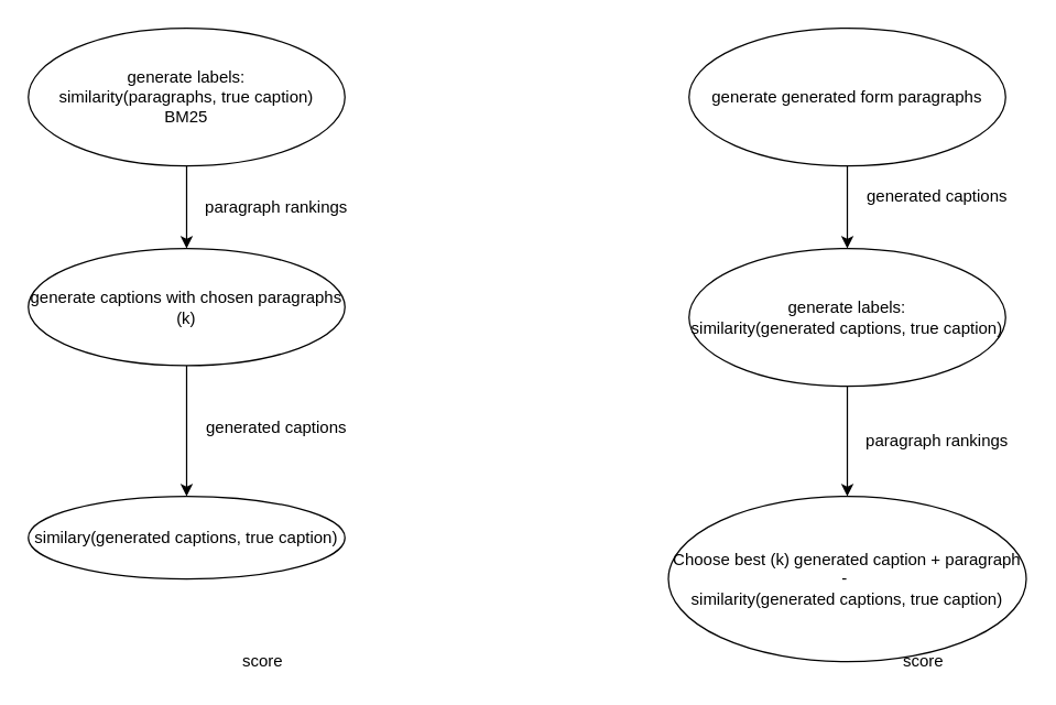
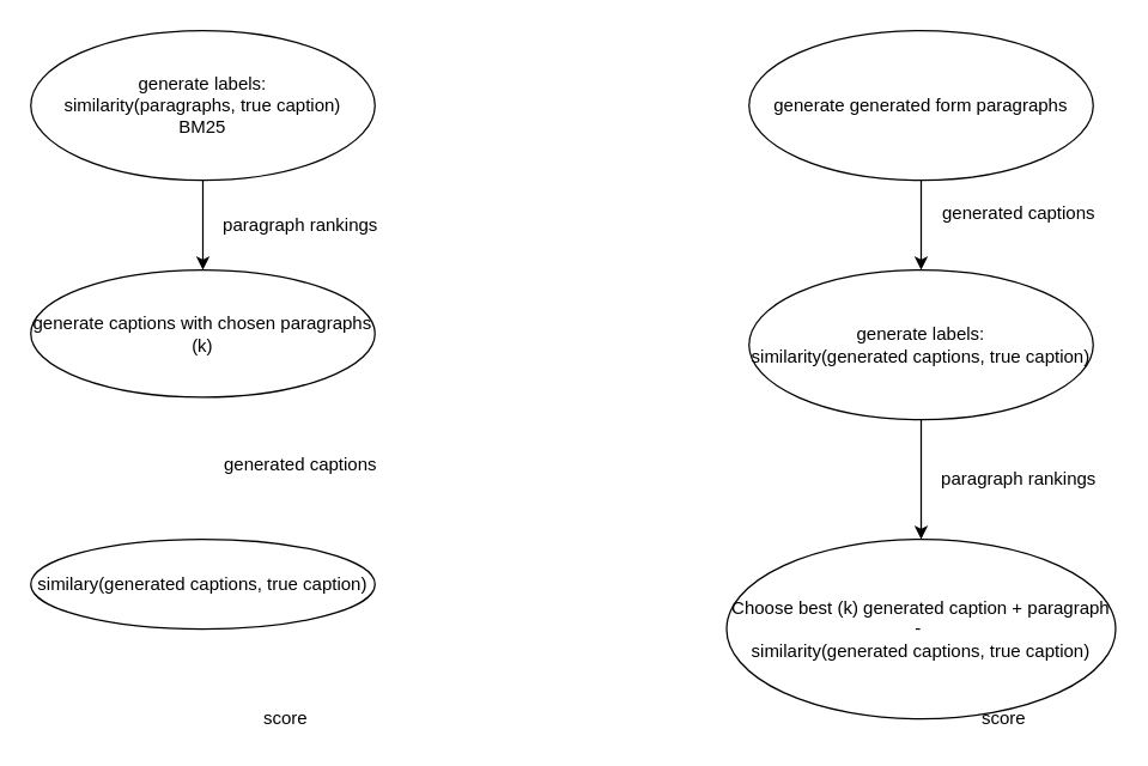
  <mxCell id="0" />
  <mxCell id="1" parent="0" />
  <mxCell id="2" value="" style="edgeStyle=orthogonalEdgeStyle;rounded=0;orthogonalLoop=1;jettySize=auto;html=1;" edge="1" parent="1" source="3" target="9"><mxGeometry relative="1" as="geometry" /></mxCell>
  <mxCell id="3" value="generate labels:&lt;br&gt;similarity(paragraphs, true caption)&lt;br&gt;BM25" style="ellipse;whiteSpace=wrap;html=1;" vertex="1" parent="1"><mxGeometry x="20" y="20" width="230" height="100" as="geometry" /></mxCell>
  <mxCell id="4" value="" style="edgeStyle=orthogonalEdgeStyle;rounded=0;orthogonalLoop=1;jettySize=auto;html=1;" edge="1" parent="1" source="5" target="13"><mxGeometry relative="1" as="geometry" /></mxCell>
  <mxCell id="5" value="generate labels:&lt;br&gt;similarity(generated captions, true caption)" style="ellipse;whiteSpace=wrap;html=1;" vertex="1" parent="1"><mxGeometry x="500" y="180" width="230" height="100" as="geometry" /></mxCell>
  <mxCell id="6" style="edgeStyle=orthogonalEdgeStyle;rounded=0;orthogonalLoop=1;jettySize=auto;html=1;exitX=0.5;exitY=1;exitDx=0;exitDy=0;" edge="1" parent="1" source="7" target="5"><mxGeometry relative="1" as="geometry" /></mxCell>
  <mxCell id="7" value="generate generated form paragraphs" style="ellipse;whiteSpace=wrap;html=1;" vertex="1" parent="1"><mxGeometry x="500" y="20" width="230" height="100" as="geometry" /></mxCell>
- <mxCell id="8" value="" style="edgeStyle=orthogonalEdgeStyle;rounded=0;orthogonalLoop=1;jettySize=auto;html=1;" edge="1" parent="1" source="9" target="11"><mxGeometry relative="1" as="geometry" /></mxCell>
  <mxCell id="9" value="generate captions with chosen paragraphs (k)" style="ellipse;whiteSpace=wrap;html=1;" vertex="1" parent="1"><mxGeometry x="20" y="180" width="230" height="85" as="geometry" /></mxCell>
  <mxCell id="10" value="paragraph rankings" style="text;html=1;align=center;verticalAlign=middle;resizable=0;points=[];autosize=1;" vertex="1" parent="1"><mxGeometry x="140" y="140" width="120" height="20" as="geometry" /></mxCell>
  <mxCell id="11" value="similary(generated captions, true caption)" style="ellipse;whiteSpace=wrap;html=1;" vertex="1" parent="1"><mxGeometry x="20" y="360" width="230" height="60" as="geometry" /></mxCell>
  <mxCell id="12" value="generated captions" style="text;html=1;align=center;verticalAlign=middle;resizable=0;points=[];autosize=1;" vertex="1" parent="1"><mxGeometry x="140" y="300" width="120" height="20" as="geometry" /></mxCell>
  <mxCell id="13" value="Choose best (k) generated caption + paragraph -&amp;nbsp;&lt;br&gt;similarity(generated captions, true caption)" style="ellipse;whiteSpace=wrap;html=1;" vertex="1" parent="1"><mxGeometry x="485" y="360" width="260" height="120" as="geometry" /></mxCell>
  <mxCell id="14" value="generated captions" style="text;html=1;align=center;verticalAlign=middle;resizable=0;points=[];autosize=1;" vertex="1" parent="1"><mxGeometry x="620" y="132" width="120" height="20" as="geometry" /></mxCell>
  <mxCell id="15" value="paragraph rankings" style="text;html=1;align=center;verticalAlign=middle;resizable=0;points=[];autosize=1;" vertex="1" parent="1"><mxGeometry x="620" y="310" width="120" height="20" as="geometry" /></mxCell>
  <mxCell id="16" value="score" style="text;html=1;align=center;verticalAlign=middle;resizable=0;points=[];autosize=1;" vertex="1" parent="1"><mxGeometry x="170" y="470" width="40" height="20" as="geometry" /></mxCell>
  <mxCell id="17" value="score" style="text;html=1;align=center;verticalAlign=middle;resizable=0;points=[];autosize=1;" vertex="1" parent="1"><mxGeometry x="650" y="470" width="40" height="20" as="geometry" /></mxCell>
